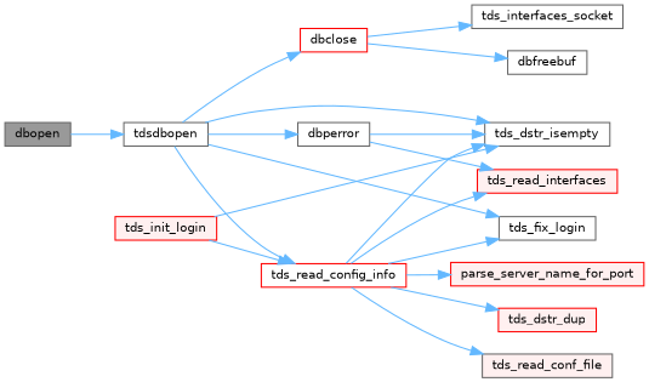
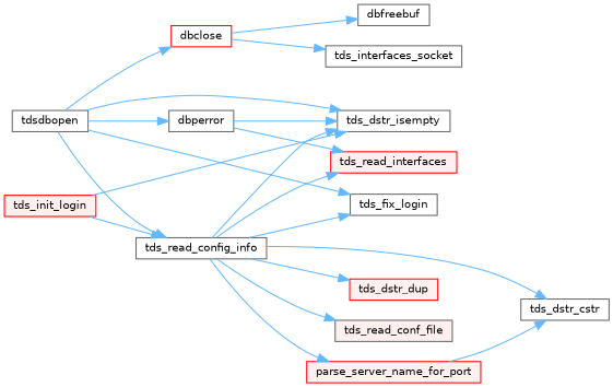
  digraph {
    rankdir=LR
    node [color=grey40 fillcolor=white fontname=Helvetica fontsize=10 shape=box style=filled]
    edge [color=steelblue1 fontname=Helvetica fontsize=10 labelfontname=Helvetica labelfontsize=10 style=solid]
-   n1 [color=gray40 fillcolor=grey60 fontcolor=black height=0.2 label=dbopen width=0.4]
    n2 [height=0.2 label=tdsdbopen width=0.4]
    n3 [color=red height=0.2 label=dbclose width=0.4]
    n4 [height=0.2 label=dbperror width=0.4]
    n5 [height=0.2 label=tds_fix_login width=0.4]
-   n6 [color=red height=0.2 label=tds_read_config_info width=0.4]
+   n6 [height=0.2 label=tds_read_config_info width=0.4]
    n7 [height=0.2 label=tds_dstr_isempty width=0.4]
    n8 [height=0.2 label=dbfreebuf width=0.4]
    n9 [height=0.2 label=tds_interfaces_socket width=0.4]
    n10 [color=red fillcolor="#FFF0F0" height=0.2 label=tds_read_interfaces width=0.4]
+   n11 [height=0.2 label=tds_dstr_cstr width=0.4]
    n12 [color=red fillcolor="#FFF0F0" height=0.2 label=parse_server_name_for_port width=0.4]
    n13 [color=red fillcolor="#FFF0F0" height=0.2 label=tds_dstr_dup width=0.4]
    n14 [fillcolor="#FFF0F0" height=0.2 label=tds_read_conf_file width=0.4]
    n15 [color=red fillcolor="#FFF0F0" height=0.2 label=tds_init_login width=0.4]
-   n1 -> n2
    n2 -> n3
    n2 -> n4
    n2 -> n5
    n2 -> n6
    n2 -> n7
    n3 -> n8
    n3 -> n9
    n4 -> n7
    n4 -> n10
    n6 -> n5
    n6 -> n7
    n6 -> n10
+   n6 -> n11
    n6 -> n12
    n6 -> n13
    n6 -> n14
+   n12 -> n11
    n15 -> n6
    n15 -> n7
  }
